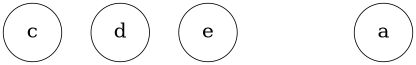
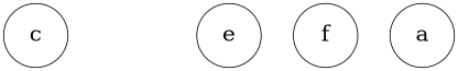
  digraph {
    rankdir=LR
    node [fixedsize=true fontsize=24 shape=circle]
    edge [style=invis]
    a [height=1.0 width=1.0]
    c [height=1.0 width=1.0]
-   d [height=1.0 width=1.0]
    e [height=1.0 width=1.0]
-   c -> d
-   d -> e
+   f [height=1.0 width=1.0]
+   e -> f
+   f -> a
  }
